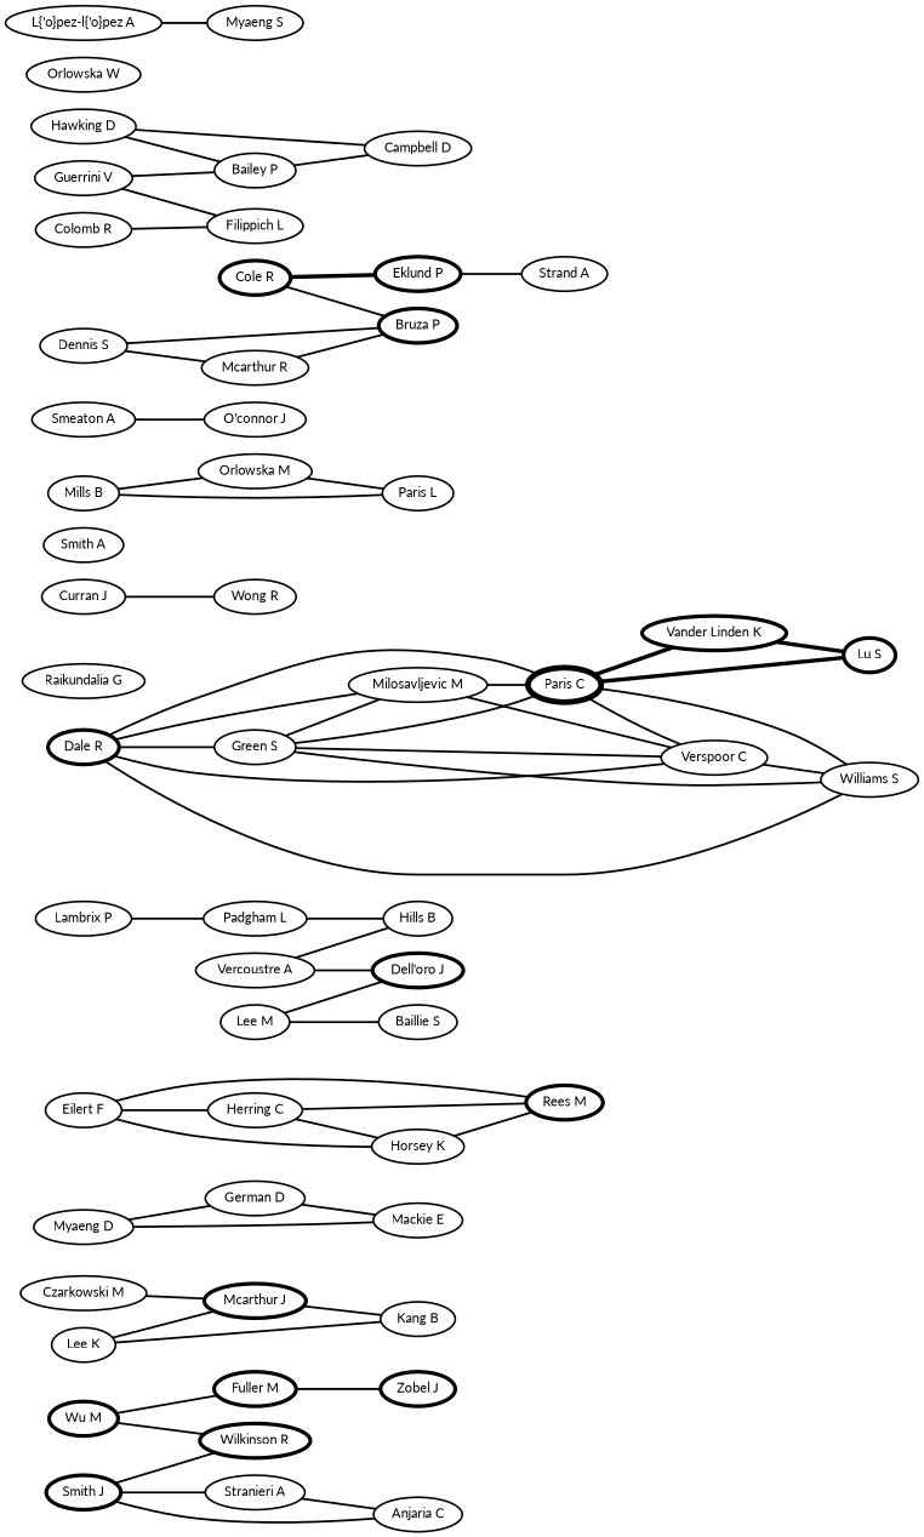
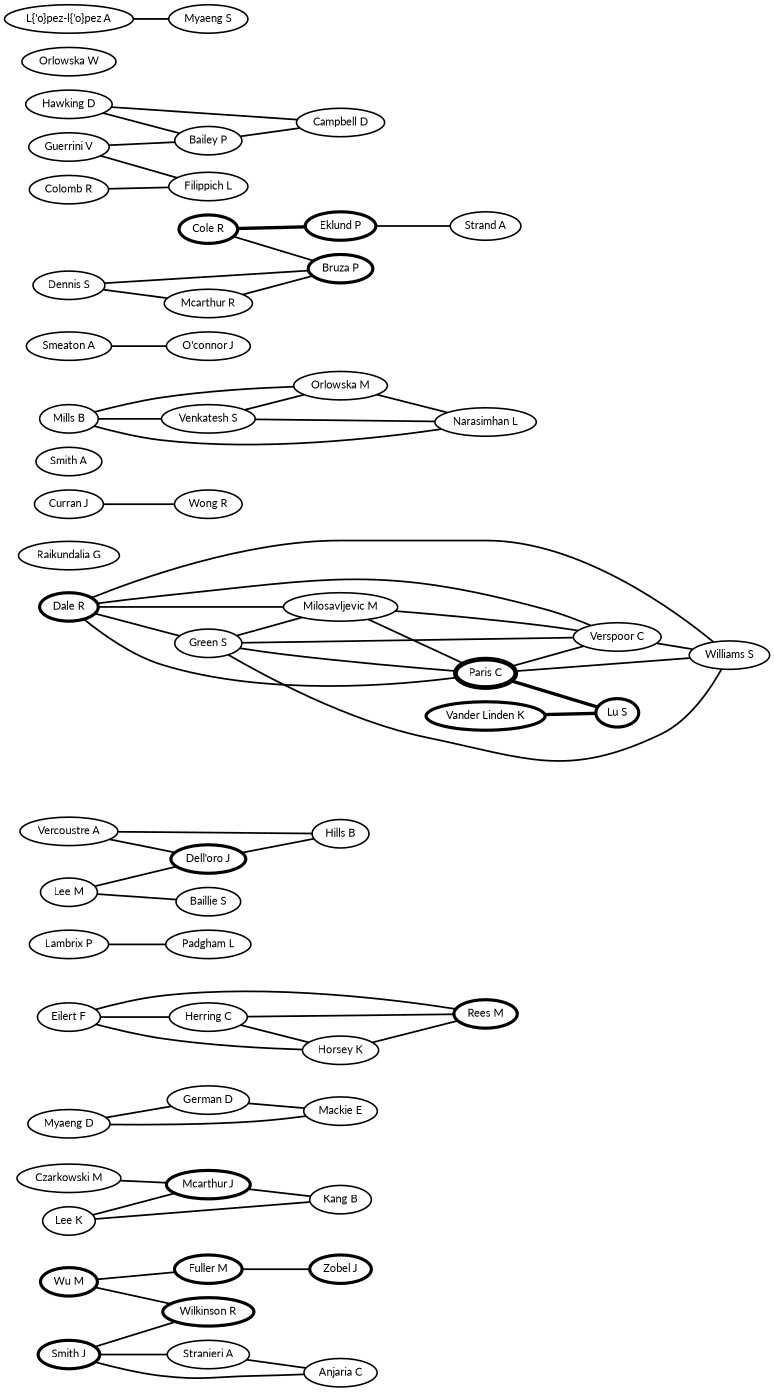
  graph {
    fontname=Lato
    rankdir=LR
    node [fontname=Lato penwidth=2.0]
    edge [fontname=Lato penwidth=2.2]
    "Wu M" [penwidth=4.0]
    "Fuller M" [penwidth=4.0]
    "Wilkinson R" [penwidth=4.0]
    "Zobel J" [penwidth=4.0]
    n5 [label="Mcarthur J" penwidth=4.0]
    "Czarkowski M"
    "Kang B"
    n8 [label="Myaeng D"]
    "German D"
    "Mackie E"
    "Rees M" [penwidth=4.0]
    "Lambrix P"
    "Padgham L"
    "Dell'oro J" [penwidth=4.0]
    "Vercoustre A"
    "Hills B"
    n17 [label="Smith J" penwidth=4.0]
    "Stranieri A"
    "Anjaria C"
    "Dale R" [penwidth=4.0]
    "Green S"
    "Milosavljevic M"
    "Paris C" [penwidth=6.0]
    "Verspoor C"
    "Williams S"
    "Vander Linden K" [penwidth=4.0]
    "Lu S" [penwidth=4.0]
    "Raikundalia G"
    "Lee K"
    "Curran J"
    "Wong R"
    "Smith A"
    "Mills B"
+   "Venkatesh S"
    n35 [label="Orlowska M"]
-   "Narasimhan L" [label="Paris L"]
+   "Narasimhan L"
    "Smeaton A"
    "O'connor J"
    "Cole R" [penwidth=4.0]
    "Eklund P" [penwidth=4.0]
    "Bruza P" [penwidth=4.0]
    "Strand A"
    "Dennis S"
    "Mcarthur R"
    "Hawking D"
    "Bailey P"
    "Campbell D"
    "Orlowska W"
    "L{\'o}pez-l{\'o}pez A"
    "Myaeng S"
    "Lee M"
    "Baillie S"
    "Guerrini V"
    "Filippich L"
    "Colomb R"
    "Eilert F"
    "Herring C"
    "Horsey K"
    "Wu M" -- "Fuller M"
    "Wu M" -- "Wilkinson R"
    "Fuller M" -- "Zobel J"
    n5 -- "Kang B"
    "Czarkowski M" -- n5
    n8 -- "German D"
    n8 -- "Mackie E"
    "German D" -- "Mackie E"
    "Lambrix P" -- "Padgham L"
-   "Padgham L" -- "Hills B"
+   "Dell'oro J" -- "Hills B"
    "Vercoustre A" -- "Dell'oro J"
    "Vercoustre A" -- "Hills B"
    n17 -- "Wilkinson R"
    n17 -- "Stranieri A"
    n17 -- "Anjaria C"
    "Stranieri A" -- "Anjaria C"
    "Dale R" -- "Green S"
    "Dale R" -- "Milosavljevic M"
    "Dale R" -- "Paris C"
    "Dale R" -- "Verspoor C"
    "Dale R" -- "Williams S"
    "Green S" -- "Milosavljevic M"
    "Green S" -- "Paris C"
    "Green S" -- "Verspoor C"
    "Green S" -- "Williams S"
    "Milosavljevic M" -- "Paris C"
    "Milosavljevic M" -- "Verspoor C"
    "Paris C" -- "Verspoor C"
    "Paris C" -- "Williams S"
-   "Paris C" -- "Vander Linden K" [penwidth=4.2]
    "Paris C" -- "Lu S" [penwidth=4.2]
    "Verspoor C" -- "Williams S"
    "Vander Linden K" -- "Lu S" [penwidth=4.2]
    "Lee K" -- n5
    "Lee K" -- "Kang B"
    "Curran J" -- "Wong R"
+   "Mills B" -- "Venkatesh S"
    "Mills B" -- n35
    "Mills B" -- "Narasimhan L"
+   "Venkatesh S" -- n35
+   "Venkatesh S" -- "Narasimhan L"
    n35 -- "Narasimhan L"
    "Smeaton A" -- "O'connor J"
    "Cole R" -- "Eklund P" [penwidth=4.2]
    "Cole R" -- "Bruza P"
    "Eklund P" -- "Strand A"
    "Dennis S" -- "Bruza P"
    "Dennis S" -- "Mcarthur R"
    "Mcarthur R" -- "Bruza P"
    "Hawking D" -- "Bailey P"
    "Hawking D" -- "Campbell D"
    "Bailey P" -- "Campbell D"
    "L{\'o}pez-l{\'o}pez A" -- "Myaeng S"
    "Lee M" -- "Dell'oro J"
    "Lee M" -- "Baillie S"
    "Guerrini V" -- "Bailey P"
    "Guerrini V" -- "Filippich L"
    "Colomb R" -- "Filippich L"
    "Eilert F" -- "Rees M"
    "Eilert F" -- "Herring C"
    "Eilert F" -- "Horsey K"
    "Herring C" -- "Rees M"
    "Herring C" -- "Horsey K"
    "Horsey K" -- "Rees M"
  }
